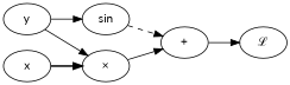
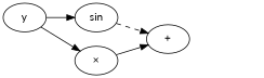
  digraph {
    fontname=Lato
    rankdir=LR
    node [fillcolor=white fontname=Lato style=filled]
    edge [fontname=Lato style=solid]
    n1 [label="+"]
-   n2 [label="&#8466;"]
    sin
    n4 [label="&times;"]
-   x
    y
-   n1 -> n2
    sin -> n1 [style=dashed]
    n4 -> n1
-   x -> n4 [style=bold]
    y -> sin
    y -> n4
  }
